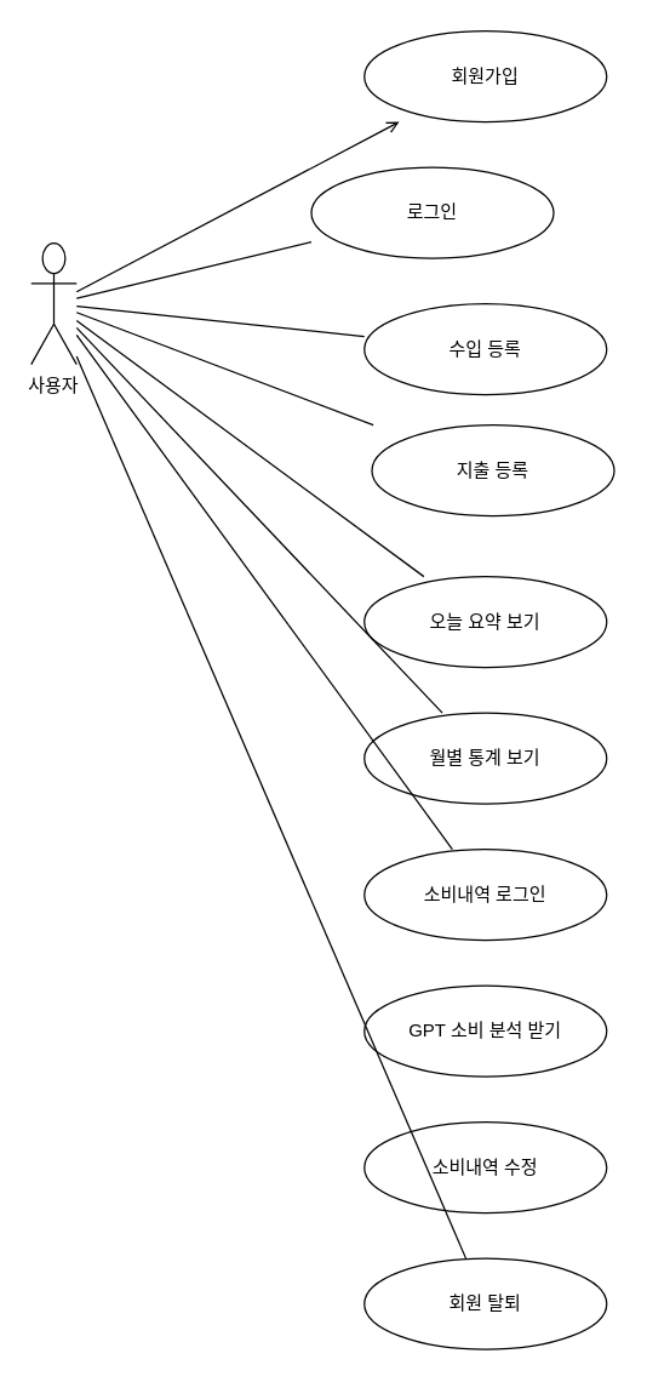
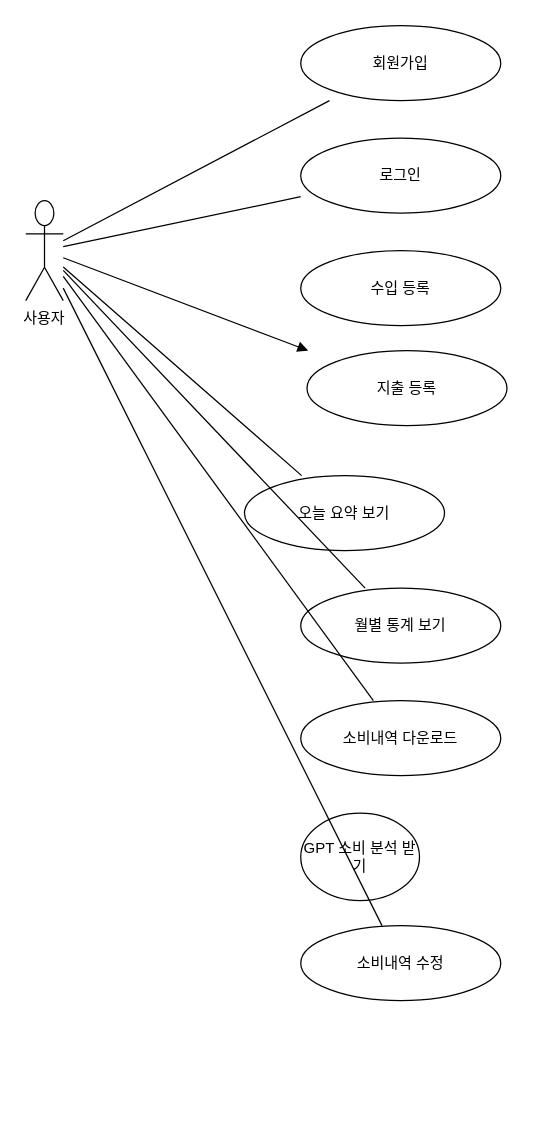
  <mxCell id="0" />
  <mxCell id="1" parent="0" />
  <mxCell id="2" value="사용자" style="shape=umlActor;verticalLabelPosition=bottom;verticalAlign=top;" vertex="1" parent="1"><mxGeometry x="20" y="160" width="30" height="80" as="geometry" /></mxCell>
  <mxCell id="3" value="회원가입" style="shape=ellipse;whiteSpace=wrap;html=1;" vertex="1" parent="1"><mxGeometry x="240" y="20" width="160" height="60" as="geometry" /></mxCell>
- <mxCell id="4" edge="1" source="2" target="3" style="endArrow=open;html=1;" parent="1" value=""><mxGeometry relative="1" as="geometry" /></mxCell>
- <mxCell id="5" value="로그인" style="shape=ellipse;whiteSpace=wrap;html=1;" vertex="1" parent="1"><mxGeometry x="205" y="110" width="160" height="60" as="geometry" /></mxCell>
+ <mxCell id="4" edge="1" source="2" target="3" style="endArrow=none;html=1;" parent="1" value=""><mxGeometry relative="1" as="geometry" /></mxCell>
+ <mxCell id="5" value="로그인" style="shape=ellipse;whiteSpace=wrap;html=1;" vertex="1" parent="1"><mxGeometry x="240" y="110" width="160" height="60" as="geometry" /></mxCell>
  <mxCell id="6" edge="1" source="2" target="5" style="endArrow=none;html=1;" parent="1" value=""><mxGeometry relative="1" as="geometry" /></mxCell>
  <mxCell id="7" value="수입 등록" style="shape=ellipse;whiteSpace=wrap;html=1;" vertex="1" parent="1"><mxGeometry x="240" y="200" width="160" height="60" as="geometry" /></mxCell>
- <mxCell id="8" edge="1" source="2" target="7" style="endArrow=none;html=1;" parent="1" value=""><mxGeometry relative="1" as="geometry" /></mxCell>
  <mxCell id="9" value="지출 등록" style="shape=ellipse;whiteSpace=wrap;html=1;" vertex="1" parent="1"><mxGeometry x="245" y="280" width="160" height="60" as="geometry" /></mxCell>
- <mxCell id="10" edge="1" source="2" target="9" style="endArrow=none;html=1;" parent="1" value=""><mxGeometry relative="1" as="geometry" /></mxCell>
- <mxCell id="11" value="오늘 요약 보기" style="shape=ellipse;whiteSpace=wrap;html=1;" vertex="1" parent="1"><mxGeometry x="240" y="380" width="160" height="60" as="geometry" /></mxCell>
+ <mxCell id="10" edge="1" source="2" target="9" style="endArrow=block;html=1;" parent="1" value=""><mxGeometry relative="1" as="geometry" /></mxCell>
+ <mxCell id="11" value="오늘 요약 보기" style="shape=ellipse;whiteSpace=wrap;html=1;" vertex="1" parent="1"><mxGeometry x="195" y="380" width="160" height="60" as="geometry" /></mxCell>
  <mxCell id="12" edge="1" source="2" target="11" style="endArrow=none;html=1;" parent="1" value=""><mxGeometry relative="1" as="geometry" /></mxCell>
  <mxCell id="13" value="월별 통계 보기" style="shape=ellipse;whiteSpace=wrap;html=1;" vertex="1" parent="1"><mxGeometry x="240" y="470" width="160" height="60" as="geometry" /></mxCell>
  <mxCell id="14" edge="1" source="2" target="13" style="endArrow=none;html=1;" parent="1" value=""><mxGeometry relative="1" as="geometry" /></mxCell>
- <mxCell id="15" value="소비내역 로그인" style="shape=ellipse;whiteSpace=wrap;html=1;" vertex="1" parent="1"><mxGeometry x="240" y="560" width="160" height="60" as="geometry" /></mxCell>
+ <mxCell id="15" value="소비내역 다운로드" style="shape=ellipse;whiteSpace=wrap;html=1;" vertex="1" parent="1"><mxGeometry x="240" y="560" width="160" height="60" as="geometry" /></mxCell>
  <mxCell id="16" edge="1" source="2" target="15" style="endArrow=none;html=1;" parent="1" value=""><mxGeometry relative="1" as="geometry" /></mxCell>
- <mxCell id="17" value="GPT 소비 분석 받기" style="shape=ellipse;whiteSpace=wrap;html=1;" vertex="1" parent="1"><mxGeometry x="240" y="650" width="160" height="60" as="geometry" /></mxCell>
+ <mxCell id="17" value="GPT 소비 분석 받기" style="shape=ellipse;whiteSpace=wrap;html=1;" vertex="1" parent="1"><mxGeometry x="240" y="650" width="95" height="70" as="geometry" /></mxCell>
  <mxCell id="18" value="소비내역 수정" style="shape=ellipse;whiteSpace=wrap;html=1;" vertex="1" parent="1"><mxGeometry x="240" y="740" width="160" height="60" as="geometry" /></mxCell>
- <mxCell id="20" value="회원 탈퇴" style="shape=ellipse;whiteSpace=wrap;html=1;" vertex="1" parent="1"><mxGeometry x="240" y="830" width="160" height="60" as="geometry" /></mxCell>
- <mxCell id="21" edge="1" source="2" target="20" style="endArrow=none;html=1;" parent="1" value=""><mxGeometry relative="1" as="geometry" /></mxCell>
+ <mxCell id="19" edge="1" source="2" target="18" style="endArrow=none;html=1;" parent="1" value=""><mxGeometry relative="1" as="geometry" /></mxCell>
